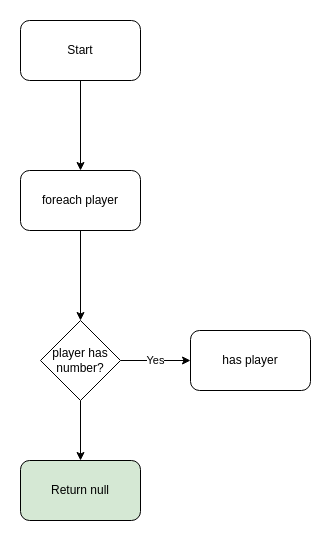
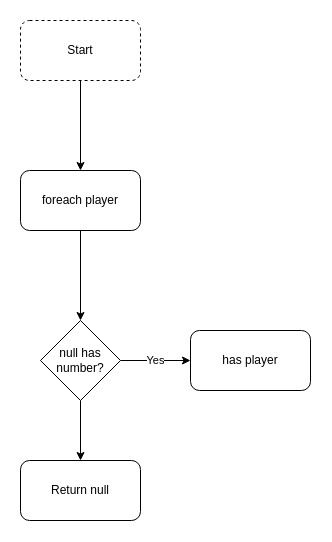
  <mxCell id="0" />
  <mxCell id="1" parent="0" />
  <mxCell id="2" style="edgeStyle=none;html=1;" edge="1" parent="1" source="3"><mxGeometry relative="1" as="geometry"><mxPoint x="80" y="170" as="targetPoint" /></mxGeometry></mxCell>
- <mxCell id="3" value="Start" style="rounded=1;whiteSpace=wrap;html=1;" vertex="1" parent="1"><mxGeometry x="20" y="20" width="120" height="60" as="geometry" /></mxCell>
+ <mxCell id="3" value="Start" style="rounded=1;whiteSpace=wrap;html=1;dashed=1;" vertex="1" parent="1"><mxGeometry x="20" y="20" width="120" height="60" as="geometry" /></mxCell>
  <mxCell id="4" style="edgeStyle=none;html=1;" edge="1" parent="1" source="5"><mxGeometry relative="1" as="geometry"><mxPoint x="80" y="320" as="targetPoint" /></mxGeometry></mxCell>
  <mxCell id="5" value="foreach player" style="rounded=1;whiteSpace=wrap;html=1;" vertex="1" parent="1"><mxGeometry x="20" y="170" width="120" height="60" as="geometry" /></mxCell>
  <mxCell id="6" value="Yes" style="edgeStyle=none;html=1;" edge="1" parent="1" source="8"><mxGeometry relative="1" as="geometry"><mxPoint x="190" y="360" as="targetPoint" /></mxGeometry></mxCell>
  <mxCell id="7" style="edgeStyle=none;html=1;" edge="1" parent="1" source="8"><mxGeometry relative="1" as="geometry"><mxPoint x="80" y="460" as="targetPoint" /></mxGeometry></mxCell>
- <mxCell id="8" value="player has number?" style="rhombus;whiteSpace=wrap;html=1;" vertex="1" parent="1"><mxGeometry x="40" y="320" width="80" height="80" as="geometry" /></mxCell>
+ <mxCell id="8" value="null has number?" style="rhombus;whiteSpace=wrap;html=1;" vertex="1" parent="1"><mxGeometry x="40" y="320" width="80" height="80" as="geometry" /></mxCell>
  <mxCell id="9" value="has player" style="rounded=1;whiteSpace=wrap;html=1;" vertex="1" parent="1"><mxGeometry x="190" y="330" width="120" height="60" as="geometry" /></mxCell>
- <mxCell id="10" value="Return null" style="rounded=1;whiteSpace=wrap;html=1;fillColor=#d5e8d4;" vertex="1" parent="1"><mxGeometry x="20" y="460" width="120" height="60" as="geometry" /></mxCell>
+ <mxCell id="10" value="Return null" style="rounded=1;whiteSpace=wrap;html=1;" vertex="1" parent="1"><mxGeometry x="20" y="460" width="120" height="60" as="geometry" /></mxCell>
